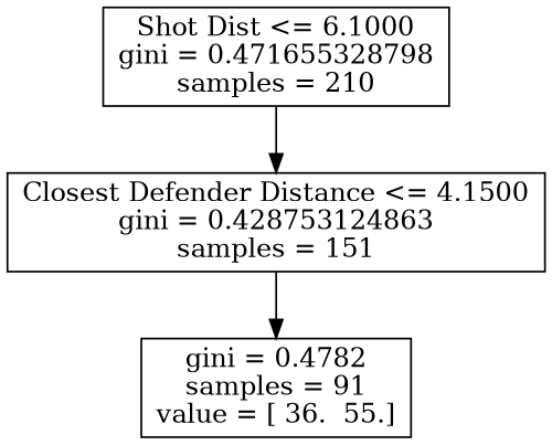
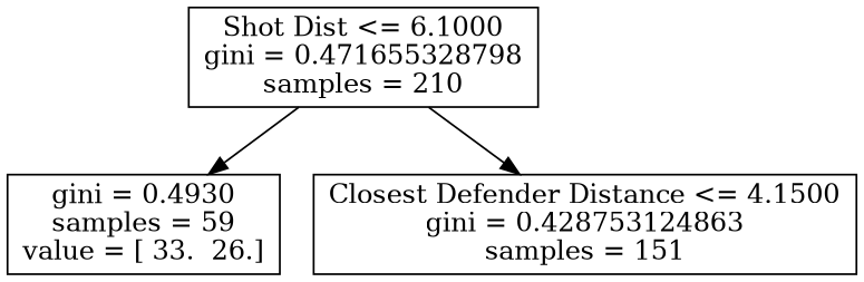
  digraph {
    node [shape=box]
    n1 [label="Shot Dist <= 6.1000\ngini = 0.471655328798\nsamples = 210"]
+   n2 [label="gini = 0.4930\nsamples = 59\nvalue = [ 33.  26.]"]
    n3 [label="Closest Defender Distance <= 4.1500\ngini = 0.428753124863\nsamples = 151"]
-   n4 [label="gini = 0.4782\nsamples = 91\nvalue = [ 36.  55.]"]
+   n1 -> n2
    n1 -> n3
-   n3 -> n4
  }
